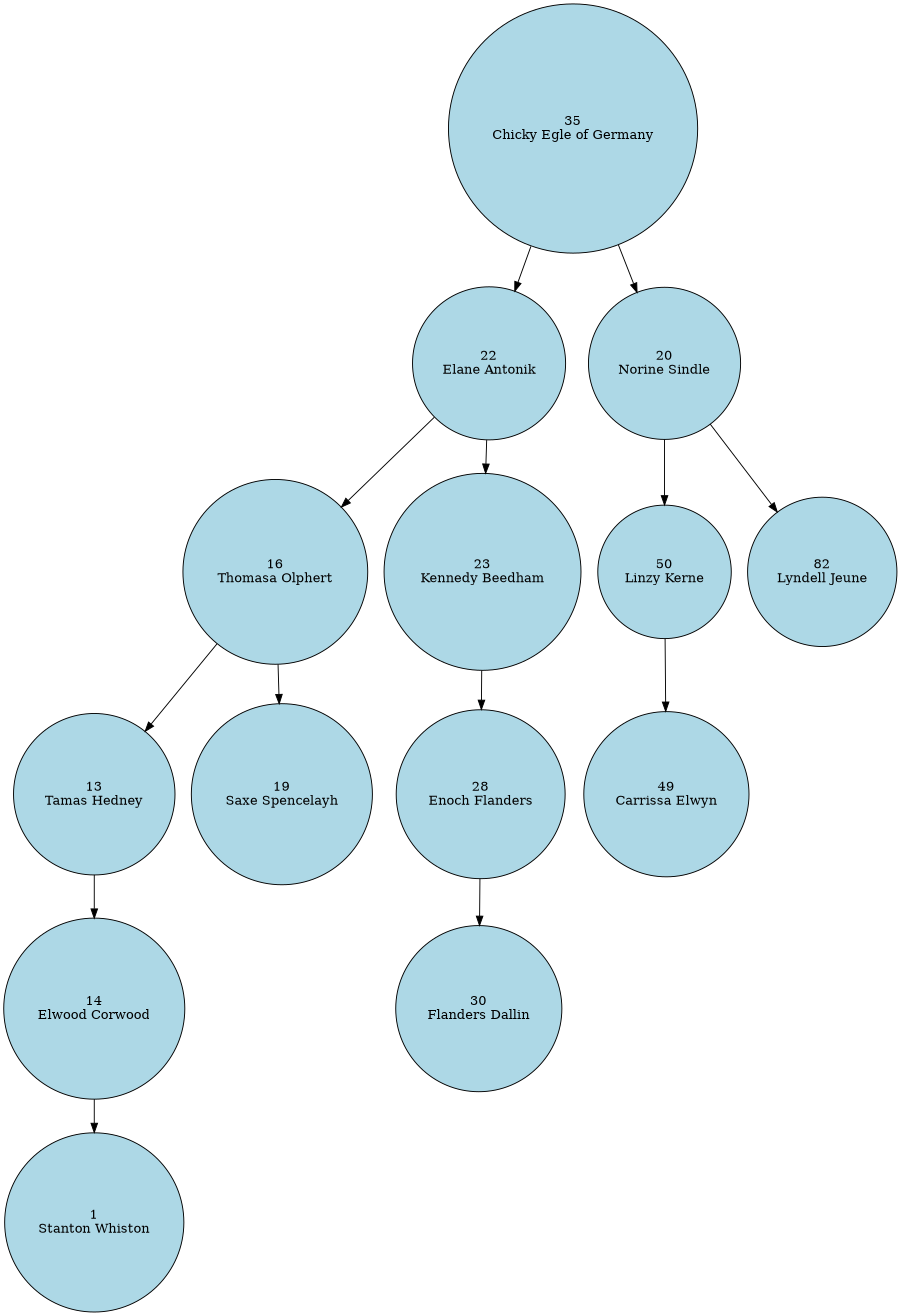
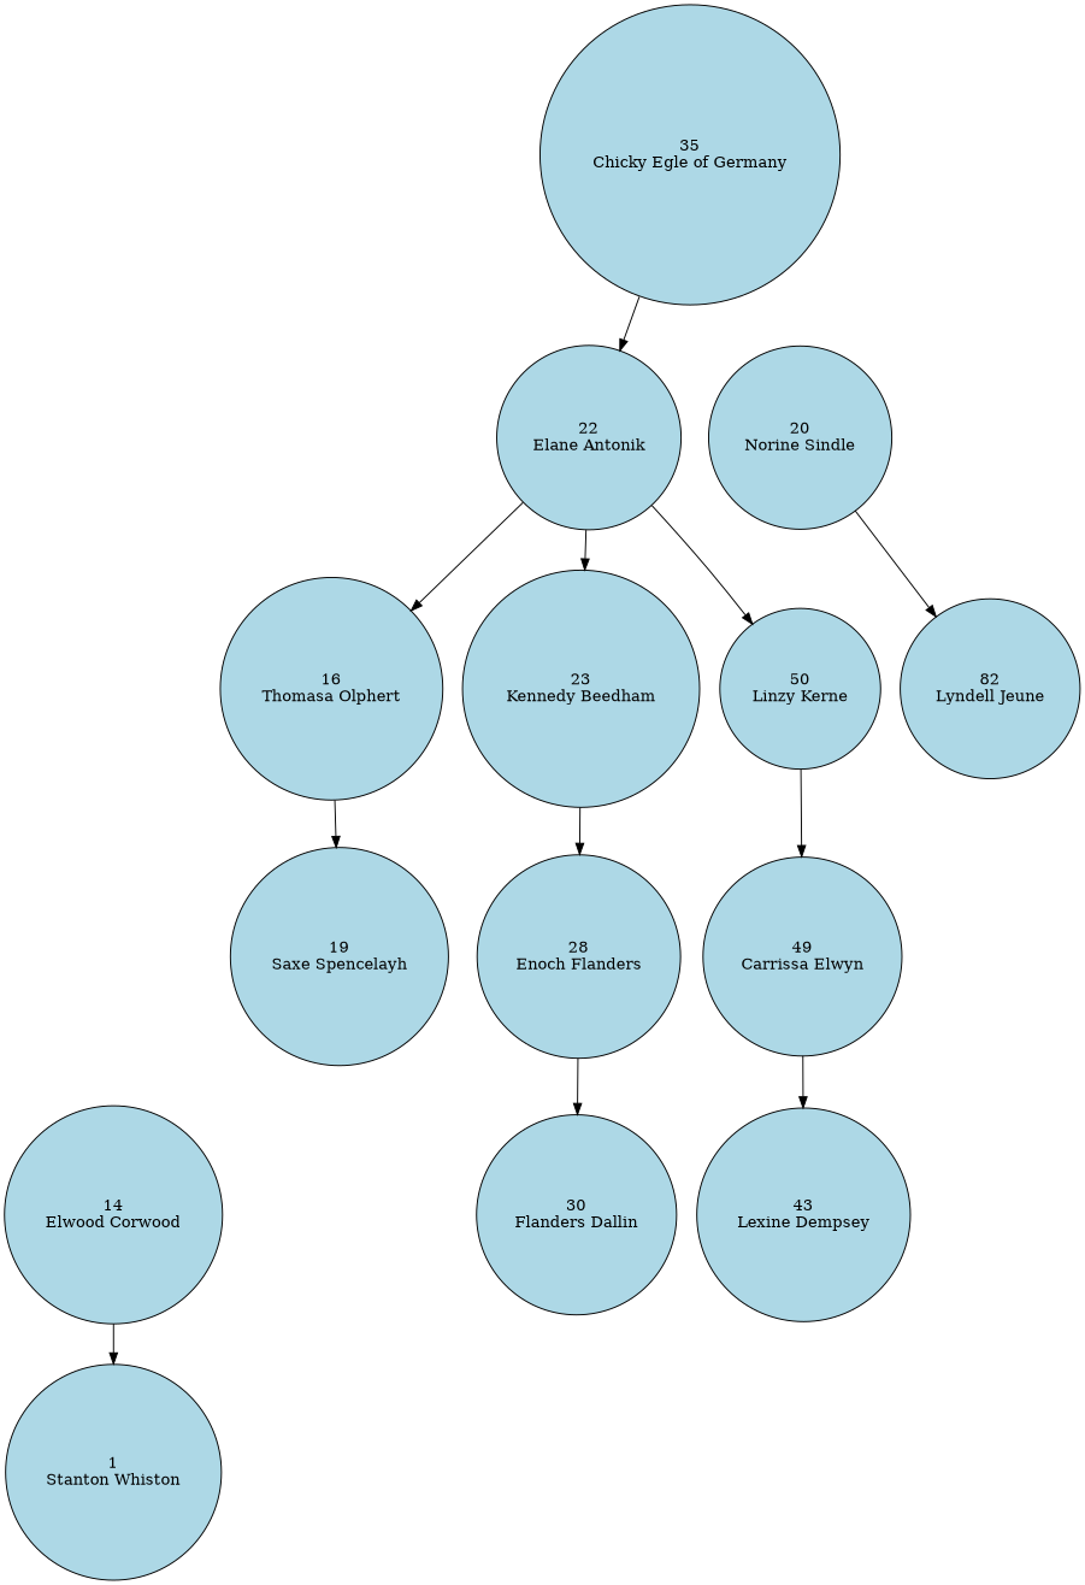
  digraph {
    ordering=out
    rankdir=TB
    node [fillcolor=lightblue shape=circle style=filled]
    n1 [label="35\nChicky Egle of Germany"]
    n2 [label="22\nElane Antonik"]
    n3 [label="20\nNorine Sindle"]
    n4 [label="16\nThomasa Olphert"]
    n5 [label="23\nKennedy Beedham"]
    n6 [label="50\nLinzy Kerne"]
    n7 [label="82\nLyndell Jeune"]
-   n8 [label="13\nTamas Hedney"]
    n9 [label="19\nSaxe Spencelayh"]
    n10 [label="28\nEnoch Flanders"]
    n11 [label="14\nElwood Corwood"]
    n12 [label="1\nStanton Whiston"]
    n13 [label="30\nFlanders Dallin"]
    n14 [label="49\nCarrissa Elwyn"]
+   n15 [label="43\nLexine Dempsey"]
    n1 -> n2
-   n1 -> n3
    n2 -> n4
    n2 -> n5
-   n3 -> n6
+   n2 -> n6
    n3 -> n7
-   n4 -> n8
    n4 -> n9
    n5 -> n10
    n6 -> n14
-   n8 -> n11
    n10 -> n13
    n11 -> n12
+   n14 -> n15
  }
